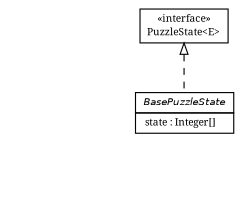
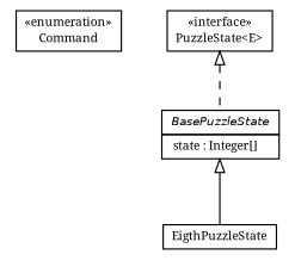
  digraph {
    fontname="Noto Serif"
    node [fontcolor=black fontname="Noto Serif" fontsize=9.0 shape=plaintext]
    edge [arrowtail=empty dir=back fontname="Noto Serif" fontsize=10 headport=p labelfontname=Helvetica labelfontsize=10 tailport=p]
+   n1 [label=<<table border="0" cellborder="1" cellspacing="0" cellpadding="2" port="p" href="./Command.html"> 		<tr><td><table border="0" cellspacing="0" cellpadding="1"> 			<tr><td> &laquo;enumeration&raquo; </td></tr> 			<tr><td> Command </td></tr> 		</table></td></tr> 		</table>>]
+   n2 [label=<<table border="0" cellborder="1" cellspacing="0" cellpadding="2" port="p" href="./EigthPuzzleState.html"> 		<tr><td><table border="0" cellspacing="0" cellpadding="1"> 			<tr><td> EigthPuzzleState </td></tr> 		</table></td></tr> 		</table>>]
    n3 [label=<<table border="0" cellborder="1" cellspacing="0" cellpadding="2" port="p" href="./BasePuzzleState.html"> 		<tr><td><table border="0" cellspacing="0" cellpadding="1"> 			<tr><td><font face="Helvetica-Oblique"> BasePuzzleState </font></td></tr> 		</table></td></tr> 		<tr><td><table border="0" cellspacing="0" cellpadding="1"> 			<tr><td align="left">  state : Integer[] </td></tr> 		</table></td></tr> 		</table>>]
    n4 [label=<<table border="0" cellborder="1" cellspacing="0" cellpadding="2" port="p" href="./PuzzleState.html"> 		<tr><td><table border="0" cellspacing="0" cellpadding="1"> 			<tr><td> &laquo;interface&raquo; </td></tr> 			<tr><td> PuzzleState&lt;E&gt; </td></tr> 		</table></td></tr> 		</table>>]
+   n3 -> n2
    n4 -> n3 [style=dashed]
  }
